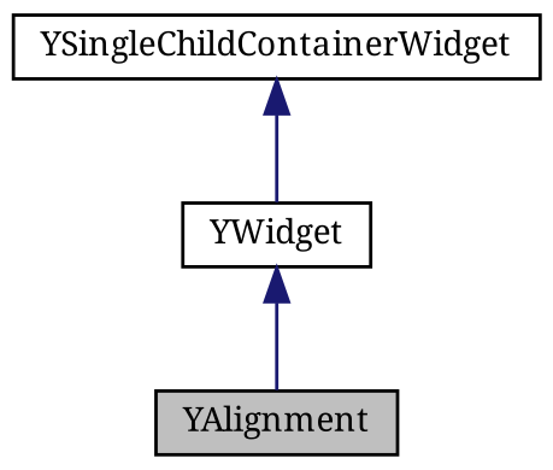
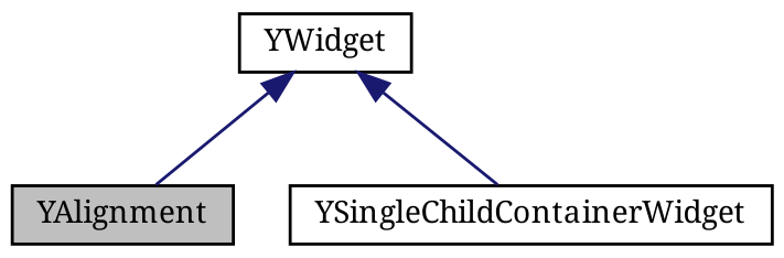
  digraph {
    fontname="Noto Serif"
    node [color=black fillcolor=white fontname="Noto Serif" fontsize=10 shape=record style=filled]
    edge [color=midnightblue dir=back fontname="Noto Serif" fontsize=10 labelfontname=Helvetica labelfontsize=10 style=solid]
    n1 [fillcolor=grey75 fontcolor=black height=0.2 label=YAlignment width=0.4]
    n2 [height=0.2 label=YSingleChildContainerWidget width=0.4]
    n3 [height=0.2 label=YWidget width=0.4]
    n3 -> n1
-   n2 -> n3
+   n3 -> n2
  }
